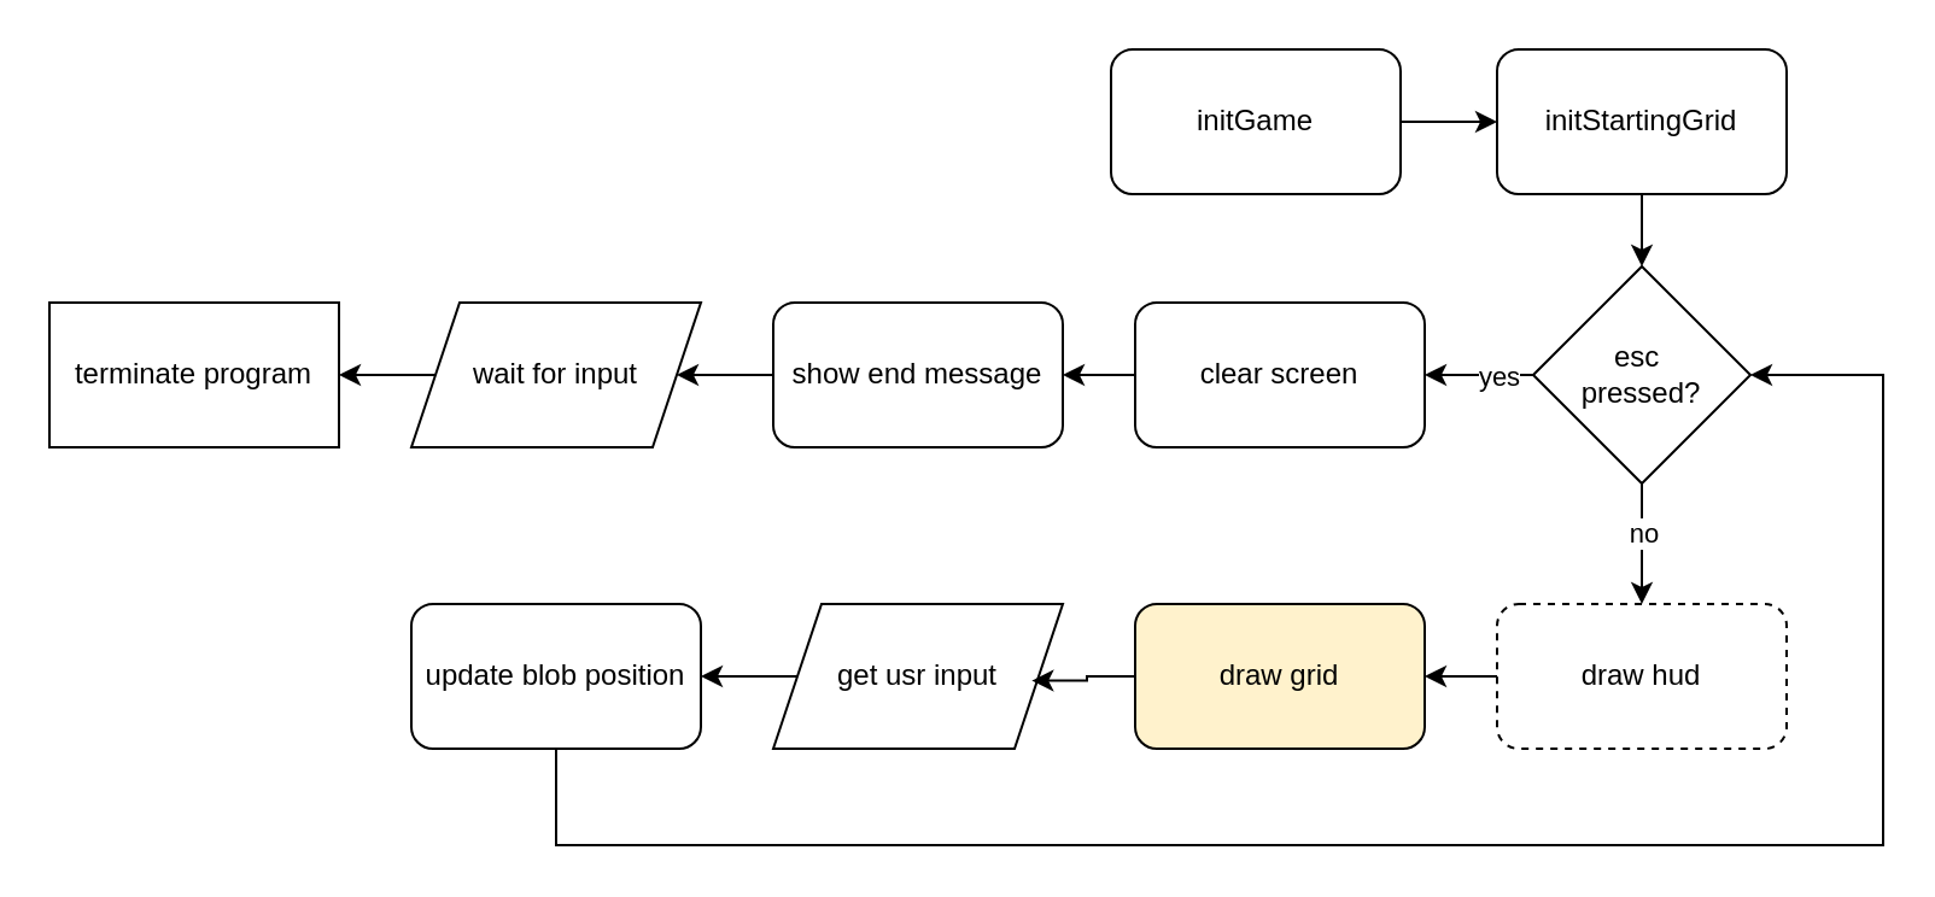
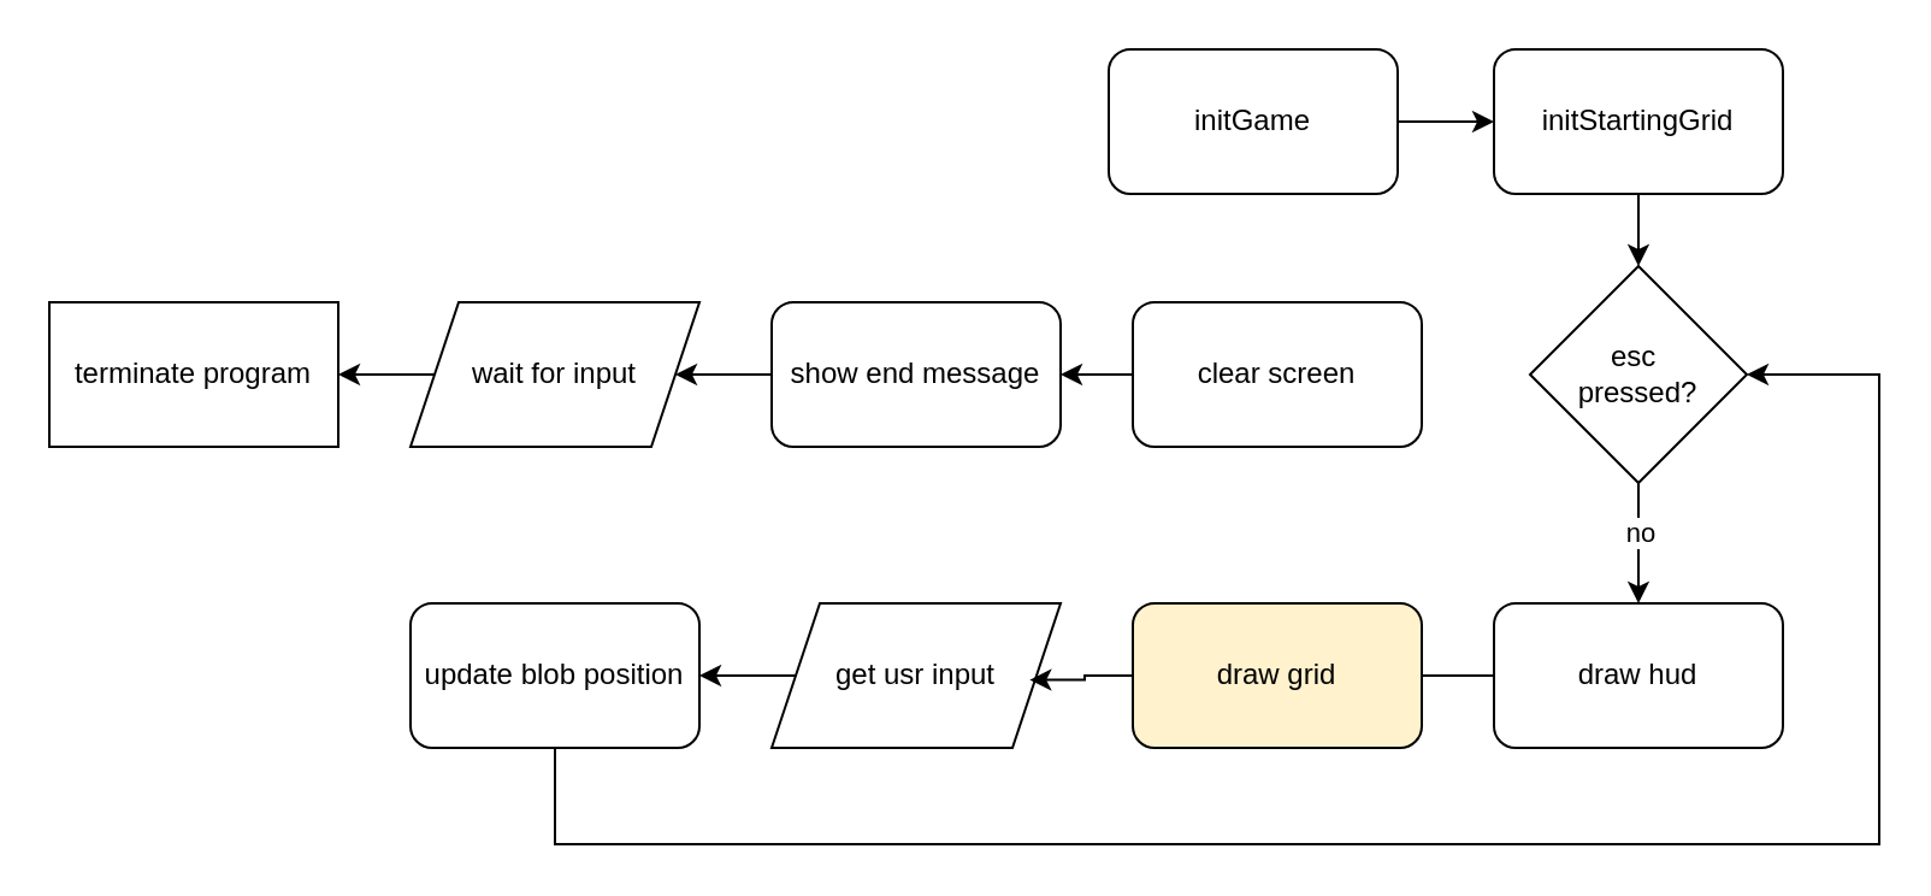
  <mxCell id="0" />
  <mxCell id="1" parent="0" />
  <mxCell id="2" style="edgeStyle=orthogonalEdgeStyle;rounded=0;orthogonalLoop=1;jettySize=auto;html=1;" edge="1" parent="1" source="3" target="5"><mxGeometry relative="1" as="geometry"><mxPoint x="650" y="50" as="targetPoint" /></mxGeometry></mxCell>
  <mxCell id="3" value="initGame" style="rounded=1;whiteSpace=wrap;html=1;" vertex="1" parent="1"><mxGeometry x="460" y="20" width="120" height="60" as="geometry" /></mxCell>
  <mxCell id="4" style="edgeStyle=orthogonalEdgeStyle;rounded=0;orthogonalLoop=1;jettySize=auto;html=1;entryX=0.5;entryY=0;entryDx=0;entryDy=0;" edge="1" parent="1" source="5" target="17"><mxGeometry relative="1" as="geometry" /></mxCell>
  <mxCell id="5" value="initStartingGrid" style="rounded=1;whiteSpace=wrap;html=1;" vertex="1" parent="1"><mxGeometry x="620" y="20" width="120" height="60" as="geometry" /></mxCell>
  <mxCell id="6" style="edgeStyle=orthogonalEdgeStyle;rounded=0;orthogonalLoop=1;jettySize=auto;html=1;" edge="1" parent="1" source="7" target="9"><mxGeometry relative="1" as="geometry"><mxPoint x="420" y="155" as="targetPoint" /></mxGeometry></mxCell>
  <mxCell id="7" value="clear screen" style="rounded=1;whiteSpace=wrap;html=1;" vertex="1" parent="1"><mxGeometry x="470" y="125" width="120" height="60" as="geometry" /></mxCell>
  <mxCell id="8" style="edgeStyle=orthogonalEdgeStyle;rounded=0;orthogonalLoop=1;jettySize=auto;html=1;entryX=1;entryY=0.5;entryDx=0;entryDy=0;" edge="1" parent="1" source="9" target="11"><mxGeometry relative="1" as="geometry"><mxPoint x="290" y="155" as="targetPoint" /></mxGeometry></mxCell>
  <mxCell id="9" value="show end message" style="rounded=1;whiteSpace=wrap;html=1;" vertex="1" parent="1"><mxGeometry x="320" y="125" width="120" height="60" as="geometry" /></mxCell>
  <mxCell id="10" style="edgeStyle=orthogonalEdgeStyle;rounded=0;orthogonalLoop=1;jettySize=auto;html=1;entryX=1;entryY=0.5;entryDx=0;entryDy=0;" edge="1" parent="1" source="11" target="12"><mxGeometry relative="1" as="geometry"><mxPoint x="130" y="155" as="targetPoint" /></mxGeometry></mxCell>
  <mxCell id="11" value="wait for input" style="shape=parallelogram;perimeter=parallelogramPerimeter;whiteSpace=wrap;html=1;fixedSize=1;" vertex="1" parent="1"><mxGeometry x="170" y="125" width="120" height="60" as="geometry" /></mxCell>
  <mxCell id="12" value="terminate program" style="rounded=0;whiteSpace=wrap;html=1;" vertex="1" parent="1"><mxGeometry x="20" y="125" width="120" height="60" as="geometry" /></mxCell>
- <mxCell id="13" style="edgeStyle=orthogonalEdgeStyle;rounded=0;orthogonalLoop=1;jettySize=auto;html=1;entryX=1;entryY=0.5;entryDx=0;entryDy=0;" edge="1" parent="1" source="17" target="7"><mxGeometry relative="1" as="geometry" /></mxCell>
- <mxCell id="14" value="yes" style="edgeLabel;html=1;align=center;verticalAlign=middle;resizable=0;points=[];" vertex="1" connectable="0" parent="13"><mxGeometry x="-0.46" y="-1" relative="1" as="geometry"><mxPoint x="-3" y="1" as="offset" /></mxGeometry></mxCell>
  <mxCell id="15" style="edgeStyle=orthogonalEdgeStyle;rounded=0;orthogonalLoop=1;jettySize=auto;html=1;" edge="1" parent="1" source="17" target="19"><mxGeometry relative="1" as="geometry"><mxPoint x="680" y="280" as="targetPoint" /></mxGeometry></mxCell>
  <mxCell id="16" value="no" style="edgeLabel;html=1;align=center;verticalAlign=middle;resizable=0;points=[];" vertex="1" connectable="0" parent="15"><mxGeometry x="-0.509" y="-1" relative="1" as="geometry"><mxPoint x="1" y="8" as="offset" /></mxGeometry></mxCell>
  <mxCell id="17" value="&lt;div&gt;esc&amp;nbsp;&lt;/div&gt;&lt;div&gt;pressed?&lt;/div&gt;" style="rhombus;whiteSpace=wrap;html=1;" vertex="1" parent="1"><mxGeometry x="635" y="110" width="90" height="90" as="geometry" /></mxCell>
- <mxCell id="18" style="edgeStyle=orthogonalEdgeStyle;rounded=0;orthogonalLoop=1;jettySize=auto;html=1;" edge="1" parent="1" source="19" target="20"><mxGeometry relative="1" as="geometry"><mxPoint x="560" y="280" as="targetPoint" /></mxGeometry></mxCell>
- <mxCell id="19" value="draw hud" style="rounded=1;whiteSpace=wrap;html=1;dashed=1;" vertex="1" parent="1"><mxGeometry x="620" y="250" width="120" height="60" as="geometry" /></mxCell>
+ <mxCell id="18" style="edgeStyle=orthogonalEdgeStyle;rounded=0;orthogonalLoop=1;jettySize=auto;html=1;endArrow=none;" edge="1" parent="1" source="19" target="20"><mxGeometry relative="1" as="geometry"><mxPoint x="560" y="280" as="targetPoint" /></mxGeometry></mxCell>
+ <mxCell id="19" value="draw hud" style="rounded=1;whiteSpace=wrap;html=1;" vertex="1" parent="1"><mxGeometry x="620" y="250" width="120" height="60" as="geometry" /></mxCell>
  <mxCell id="20" value="draw grid" style="rounded=1;whiteSpace=wrap;html=1;fillColor=#fff2cc;" vertex="1" parent="1"><mxGeometry x="470" y="250" width="120" height="60" as="geometry" /></mxCell>
  <mxCell id="21" style="edgeStyle=orthogonalEdgeStyle;rounded=0;orthogonalLoop=1;jettySize=auto;html=1;" edge="1" parent="1" source="22" target="25"><mxGeometry relative="1" as="geometry" /></mxCell>
  <mxCell id="22" value="get usr input" style="shape=parallelogram;perimeter=parallelogramPerimeter;whiteSpace=wrap;html=1;fixedSize=1;" vertex="1" parent="1"><mxGeometry x="320" y="250" width="120" height="60" as="geometry" /></mxCell>
  <mxCell id="23" style="edgeStyle=orthogonalEdgeStyle;rounded=0;orthogonalLoop=1;jettySize=auto;html=1;entryX=0.893;entryY=0.53;entryDx=0;entryDy=0;entryPerimeter=0;" edge="1" parent="1" source="20" target="22"><mxGeometry relative="1" as="geometry" /></mxCell>
  <mxCell id="24" style="edgeStyle=orthogonalEdgeStyle;rounded=0;orthogonalLoop=1;jettySize=auto;html=1;entryX=1;entryY=0.5;entryDx=0;entryDy=0;" edge="1" parent="1" source="25" target="17"><mxGeometry relative="1" as="geometry"><Array as="points"><mxPoint x="230" y="350" /><mxPoint x="780" y="350" /><mxPoint x="780" y="155" /></Array></mxGeometry></mxCell>
  <mxCell id="25" value="update blob position" style="rounded=1;whiteSpace=wrap;html=1;" vertex="1" parent="1"><mxGeometry x="170" y="250" width="120" height="60" as="geometry" /></mxCell>
